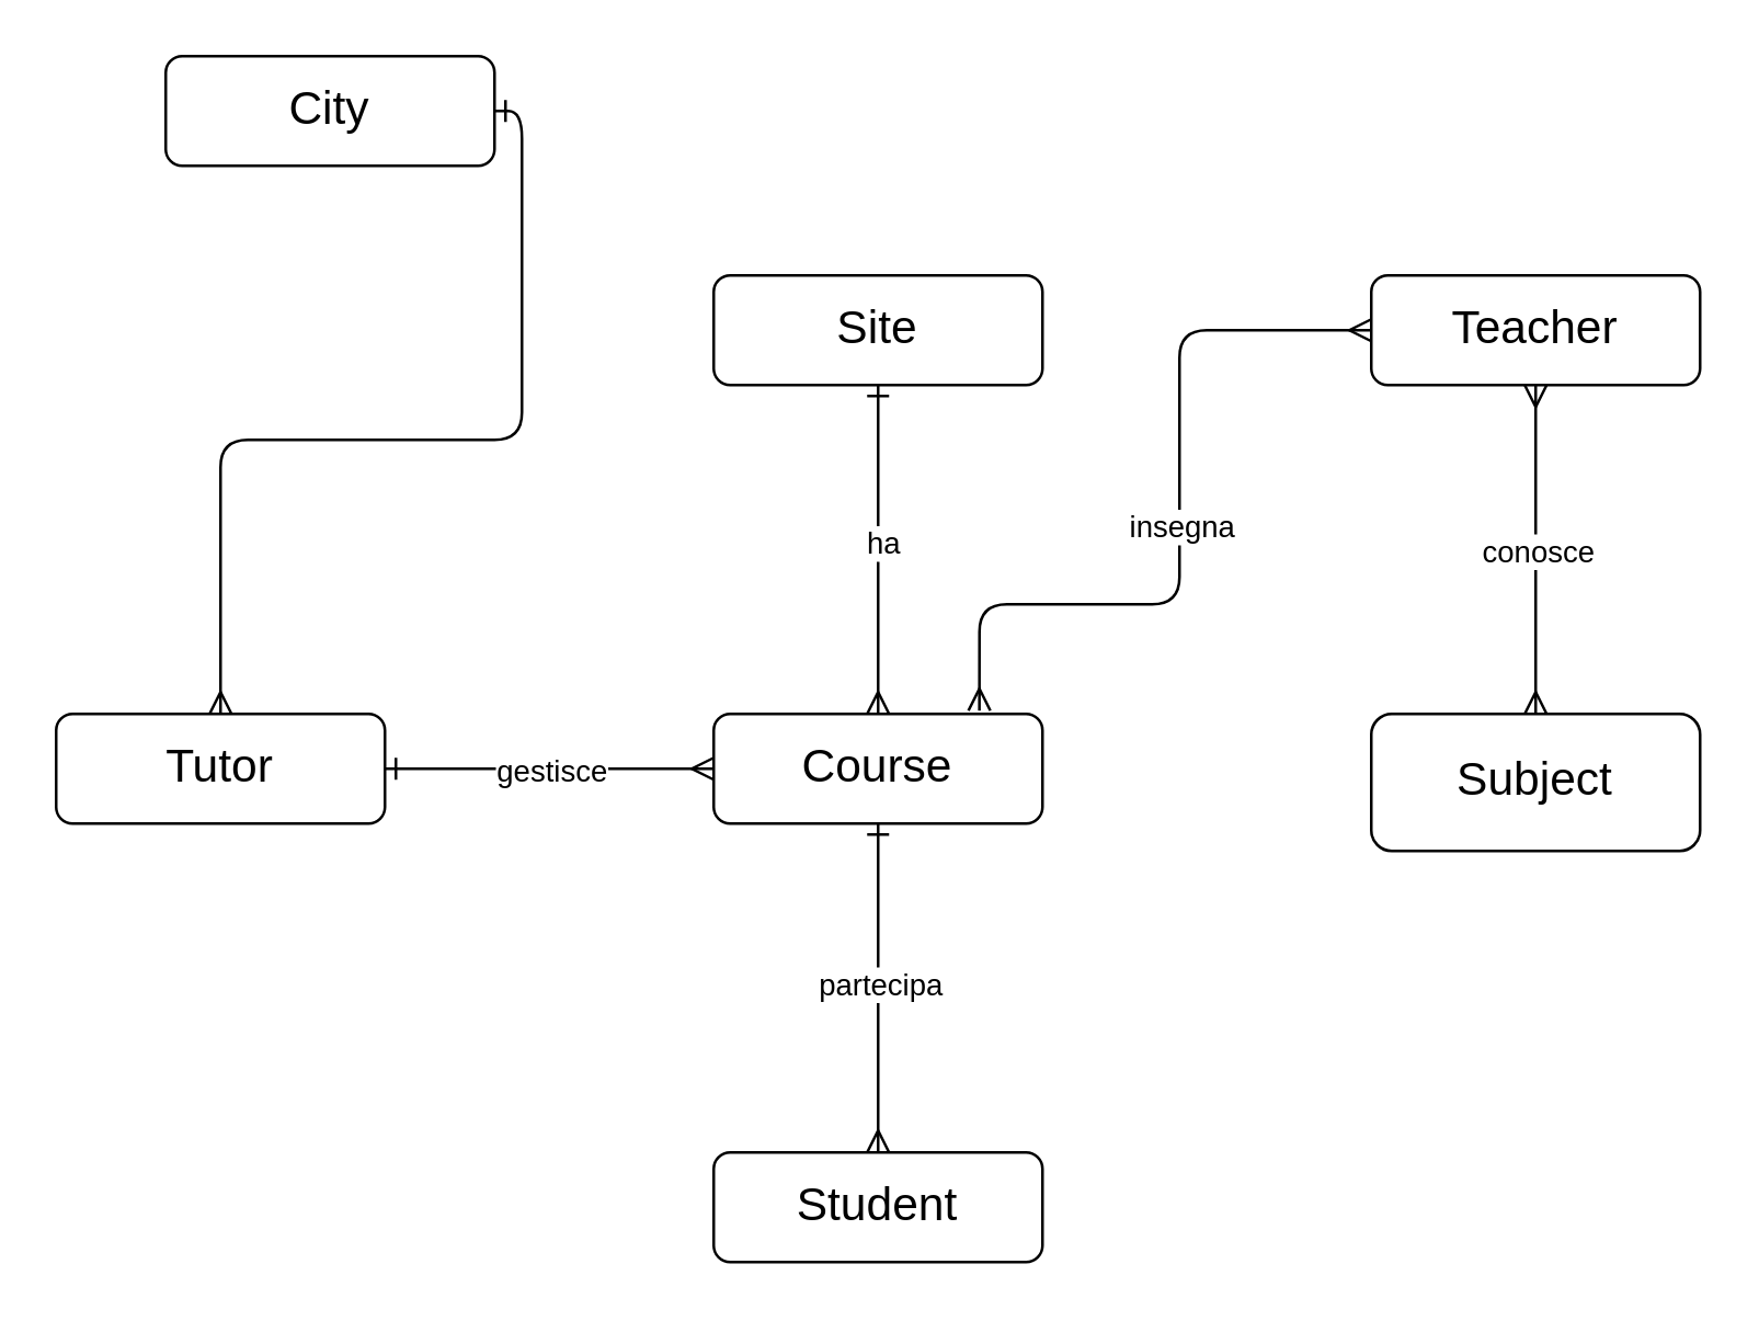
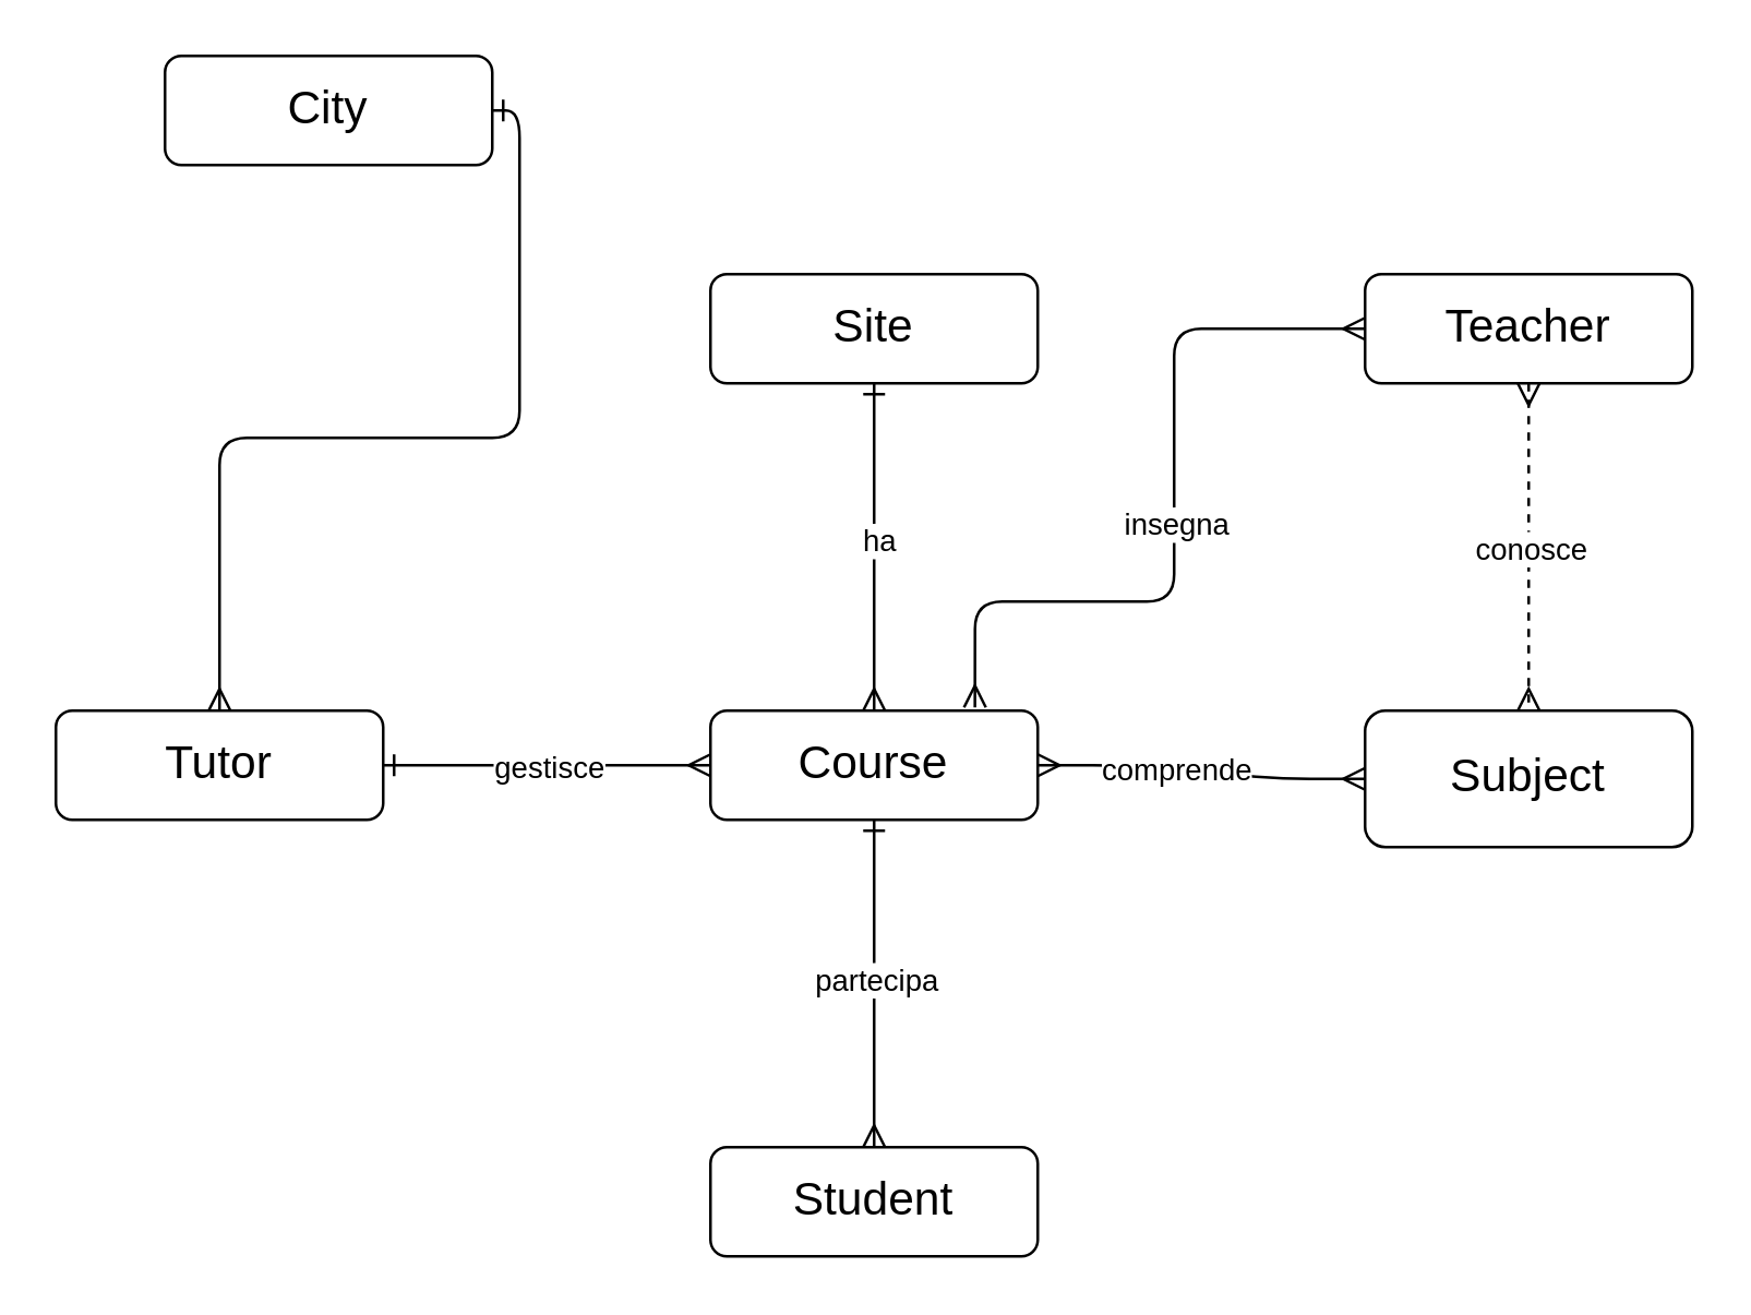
  <mxCell id="0" />
  <mxCell id="1" parent="0" />
  <mxCell id="2" value="Student" style="whiteSpace=wrap;html=1;align=center;rounded=1;fontSize=17;" parent="1" vertex="1"><mxGeometry x="260" y="420" width="120" height="40" as="geometry" /></mxCell>
  <mxCell id="3" value="Course" style="whiteSpace=wrap;html=1;align=center;rounded=1;fontSize=17;" parent="1" vertex="1"><mxGeometry x="260" y="260" width="120" height="40" as="geometry" /></mxCell>
  <mxCell id="4" value="Subject" style="whiteSpace=wrap;html=1;align=center;rounded=1;fontSize=17;" parent="1" vertex="1"><mxGeometry x="500" y="260" width="120" height="50" as="geometry" /></mxCell>
  <mxCell id="5" value="Tutor" style="whiteSpace=wrap;html=1;align=center;rounded=1;fontSize=17;" parent="1" vertex="1"><mxGeometry x="20" y="260" width="120" height="40" as="geometry" /></mxCell>
  <mxCell id="6" value="Teacher" style="whiteSpace=wrap;html=1;align=center;rounded=1;fontSize=17;" parent="1" vertex="1"><mxGeometry x="500" y="100" width="120" height="40" as="geometry" /></mxCell>
  <mxCell id="7" value="Site" style="whiteSpace=wrap;html=1;align=center;rounded=1;fontSize=17;" parent="1" vertex="1"><mxGeometry x="260" y="100" width="120" height="40" as="geometry" /></mxCell>
  <mxCell id="8" value="" style="fontSize=12;html=1;endArrow=ERmany;endFill=0;exitX=0.5;exitY=1;exitDx=0;exitDy=0;entryX=0.5;entryY=0;entryDx=0;entryDy=0;startArrow=ERone;startFill=0;" parent="1" source="3" target="2" edge="1"><mxGeometry width="100" height="100" relative="1" as="geometry"><mxPoint x="480" y="440" as="sourcePoint" /><mxPoint x="580" y="340" as="targetPoint" /></mxGeometry></mxCell>
  <mxCell id="9" value="partecipa" style="edgeLabel;html=1;align=center;verticalAlign=middle;resizable=0;points=[];" parent="8" vertex="1" connectable="0"><mxGeometry x="-0.033" relative="1" as="geometry"><mxPoint as="offset" /></mxGeometry></mxCell>
  <mxCell id="10" value="" style="edgeStyle=orthogonalEdgeStyle;fontSize=12;html=1;endArrow=ERone;endFill=1;entryX=0.5;entryY=1;entryDx=0;entryDy=0;exitX=0.5;exitY=0;exitDx=0;exitDy=0;startArrow=ERmany;startFill=0;" parent="1" source="3" target="7" edge="1"><mxGeometry width="100" height="100" relative="1" as="geometry"><mxPoint x="140" y="270" as="sourcePoint" /><mxPoint x="240" y="170" as="targetPoint" /></mxGeometry></mxCell>
  <mxCell id="11" value="ha" style="edgeLabel;html=1;align=center;verticalAlign=middle;resizable=0;points=[];" parent="10" vertex="1" connectable="0"><mxGeometry x="0.057" y="-1" relative="1" as="geometry"><mxPoint as="offset" /></mxGeometry></mxCell>
- <mxCell id="14" value="" style="edgeStyle=orthogonalEdgeStyle;fontSize=12;html=1;endArrow=ERmany;exitX=0.5;exitY=1;exitDx=0;exitDy=0;startArrow=ERmany;startFill=0;" parent="1" source="6" target="4" edge="1"><mxGeometry width="100" height="100" relative="1" as="geometry"><mxPoint x="470" y="170" as="sourcePoint" /><mxPoint x="350" y="170" as="targetPoint" /></mxGeometry></mxCell>
+ <mxCell id="12" value="" style="edgeStyle=entityRelationEdgeStyle;fontSize=12;html=1;endArrow=ERmany;entryX=1;entryY=0.5;entryDx=0;entryDy=0;exitX=0;exitY=0.5;exitDx=0;exitDy=0;startArrow=ERmany;startFill=0;" parent="1" source="4" target="3" edge="1"><mxGeometry width="100" height="100" relative="1" as="geometry"><mxPoint x="470" y="430" as="sourcePoint" /><mxPoint x="570" y="330" as="targetPoint" /></mxGeometry></mxCell>
+ <mxCell id="13" value="comprende" style="edgeLabel;html=1;align=center;verticalAlign=middle;resizable=0;points=[];" parent="12" vertex="1" connectable="0"><mxGeometry x="0.15" y="2" relative="1" as="geometry"><mxPoint y="-2" as="offset" /></mxGeometry></mxCell>
+ <mxCell id="14" value="" style="edgeStyle=orthogonalEdgeStyle;fontSize=12;html=1;endArrow=ERmany;exitX=0.5;exitY=1;exitDx=0;exitDy=0;startArrow=ERmany;startFill=0;dashed=1;" parent="1" source="6" target="4" edge="1"><mxGeometry width="100" height="100" relative="1" as="geometry"><mxPoint x="470" y="170" as="sourcePoint" /><mxPoint x="350" y="170" as="targetPoint" /></mxGeometry></mxCell>
  <mxCell id="15" value="conosce" style="edgeLabel;html=1;align=center;verticalAlign=middle;resizable=0;points=[];" parent="14" vertex="1" connectable="0"><mxGeometry x="0.15" y="2" relative="1" as="geometry"><mxPoint x="-2" y="-9" as="offset" /></mxGeometry></mxCell>
  <mxCell id="16" value="" style="edgeStyle=entityRelationEdgeStyle;fontSize=12;html=1;endArrow=ERmany;exitX=1;exitY=0.5;exitDx=0;exitDy=0;startArrow=ERone;startFill=0;" parent="1" source="5" target="3" edge="1"><mxGeometry width="100" height="100" relative="1" as="geometry"><mxPoint x="100" y="420" as="sourcePoint" /><mxPoint x="200" y="320" as="targetPoint" /></mxGeometry></mxCell>
  <mxCell id="17" value="gestisce" style="edgeLabel;html=1;align=center;verticalAlign=middle;resizable=0;points=[];" parent="16" vertex="1" connectable="0"><mxGeometry x="-0.283" y="-3" relative="1" as="geometry"><mxPoint x="17" y="-3" as="offset" /></mxGeometry></mxCell>
  <mxCell id="18" value="City" style="whiteSpace=wrap;html=1;align=center;rounded=1;fontSize=17;" parent="1" vertex="1"><mxGeometry x="60" y="20" width="120" height="40" as="geometry" /></mxCell>
  <mxCell id="19" value="" style="edgeStyle=orthogonalEdgeStyle;fontSize=12;html=1;endArrow=ERmany;exitX=1;exitY=0.5;exitDx=0;exitDy=0;startArrow=ERone;startFill=0;" parent="1" source="18" target="5" edge="1"><mxGeometry width="100" height="100" relative="1" as="geometry"><mxPoint x="235" y="70" as="sourcePoint" /><mxPoint x="335" y="-30" as="targetPoint" /></mxGeometry></mxCell>
  <mxCell id="20" value="" style="edgeStyle=orthogonalEdgeStyle;fontSize=12;html=1;endArrow=ERmany;startArrow=ERmany;exitX=0;exitY=0.5;exitDx=0;exitDy=0;startFill=0;endFill=0;entryX=0.808;entryY=-0.03;entryDx=0;entryDy=0;entryPerimeter=0;" parent="1" source="6" target="3" edge="1"><mxGeometry width="100" height="100" relative="1" as="geometry"><mxPoint x="440" y="440" as="sourcePoint" /><mxPoint x="350" y="250" as="targetPoint" /><Array as="points"><mxPoint x="430" y="120" /><mxPoint x="430" y="220" /><mxPoint x="357" y="220" /></Array></mxGeometry></mxCell>
  <mxCell id="21" value="insegna" style="edgeLabel;html=1;align=center;verticalAlign=middle;resizable=0;points=[];" parent="20" vertex="1" connectable="0"><mxGeometry x="0.004" relative="1" as="geometry"><mxPoint as="offset" /></mxGeometry></mxCell>
